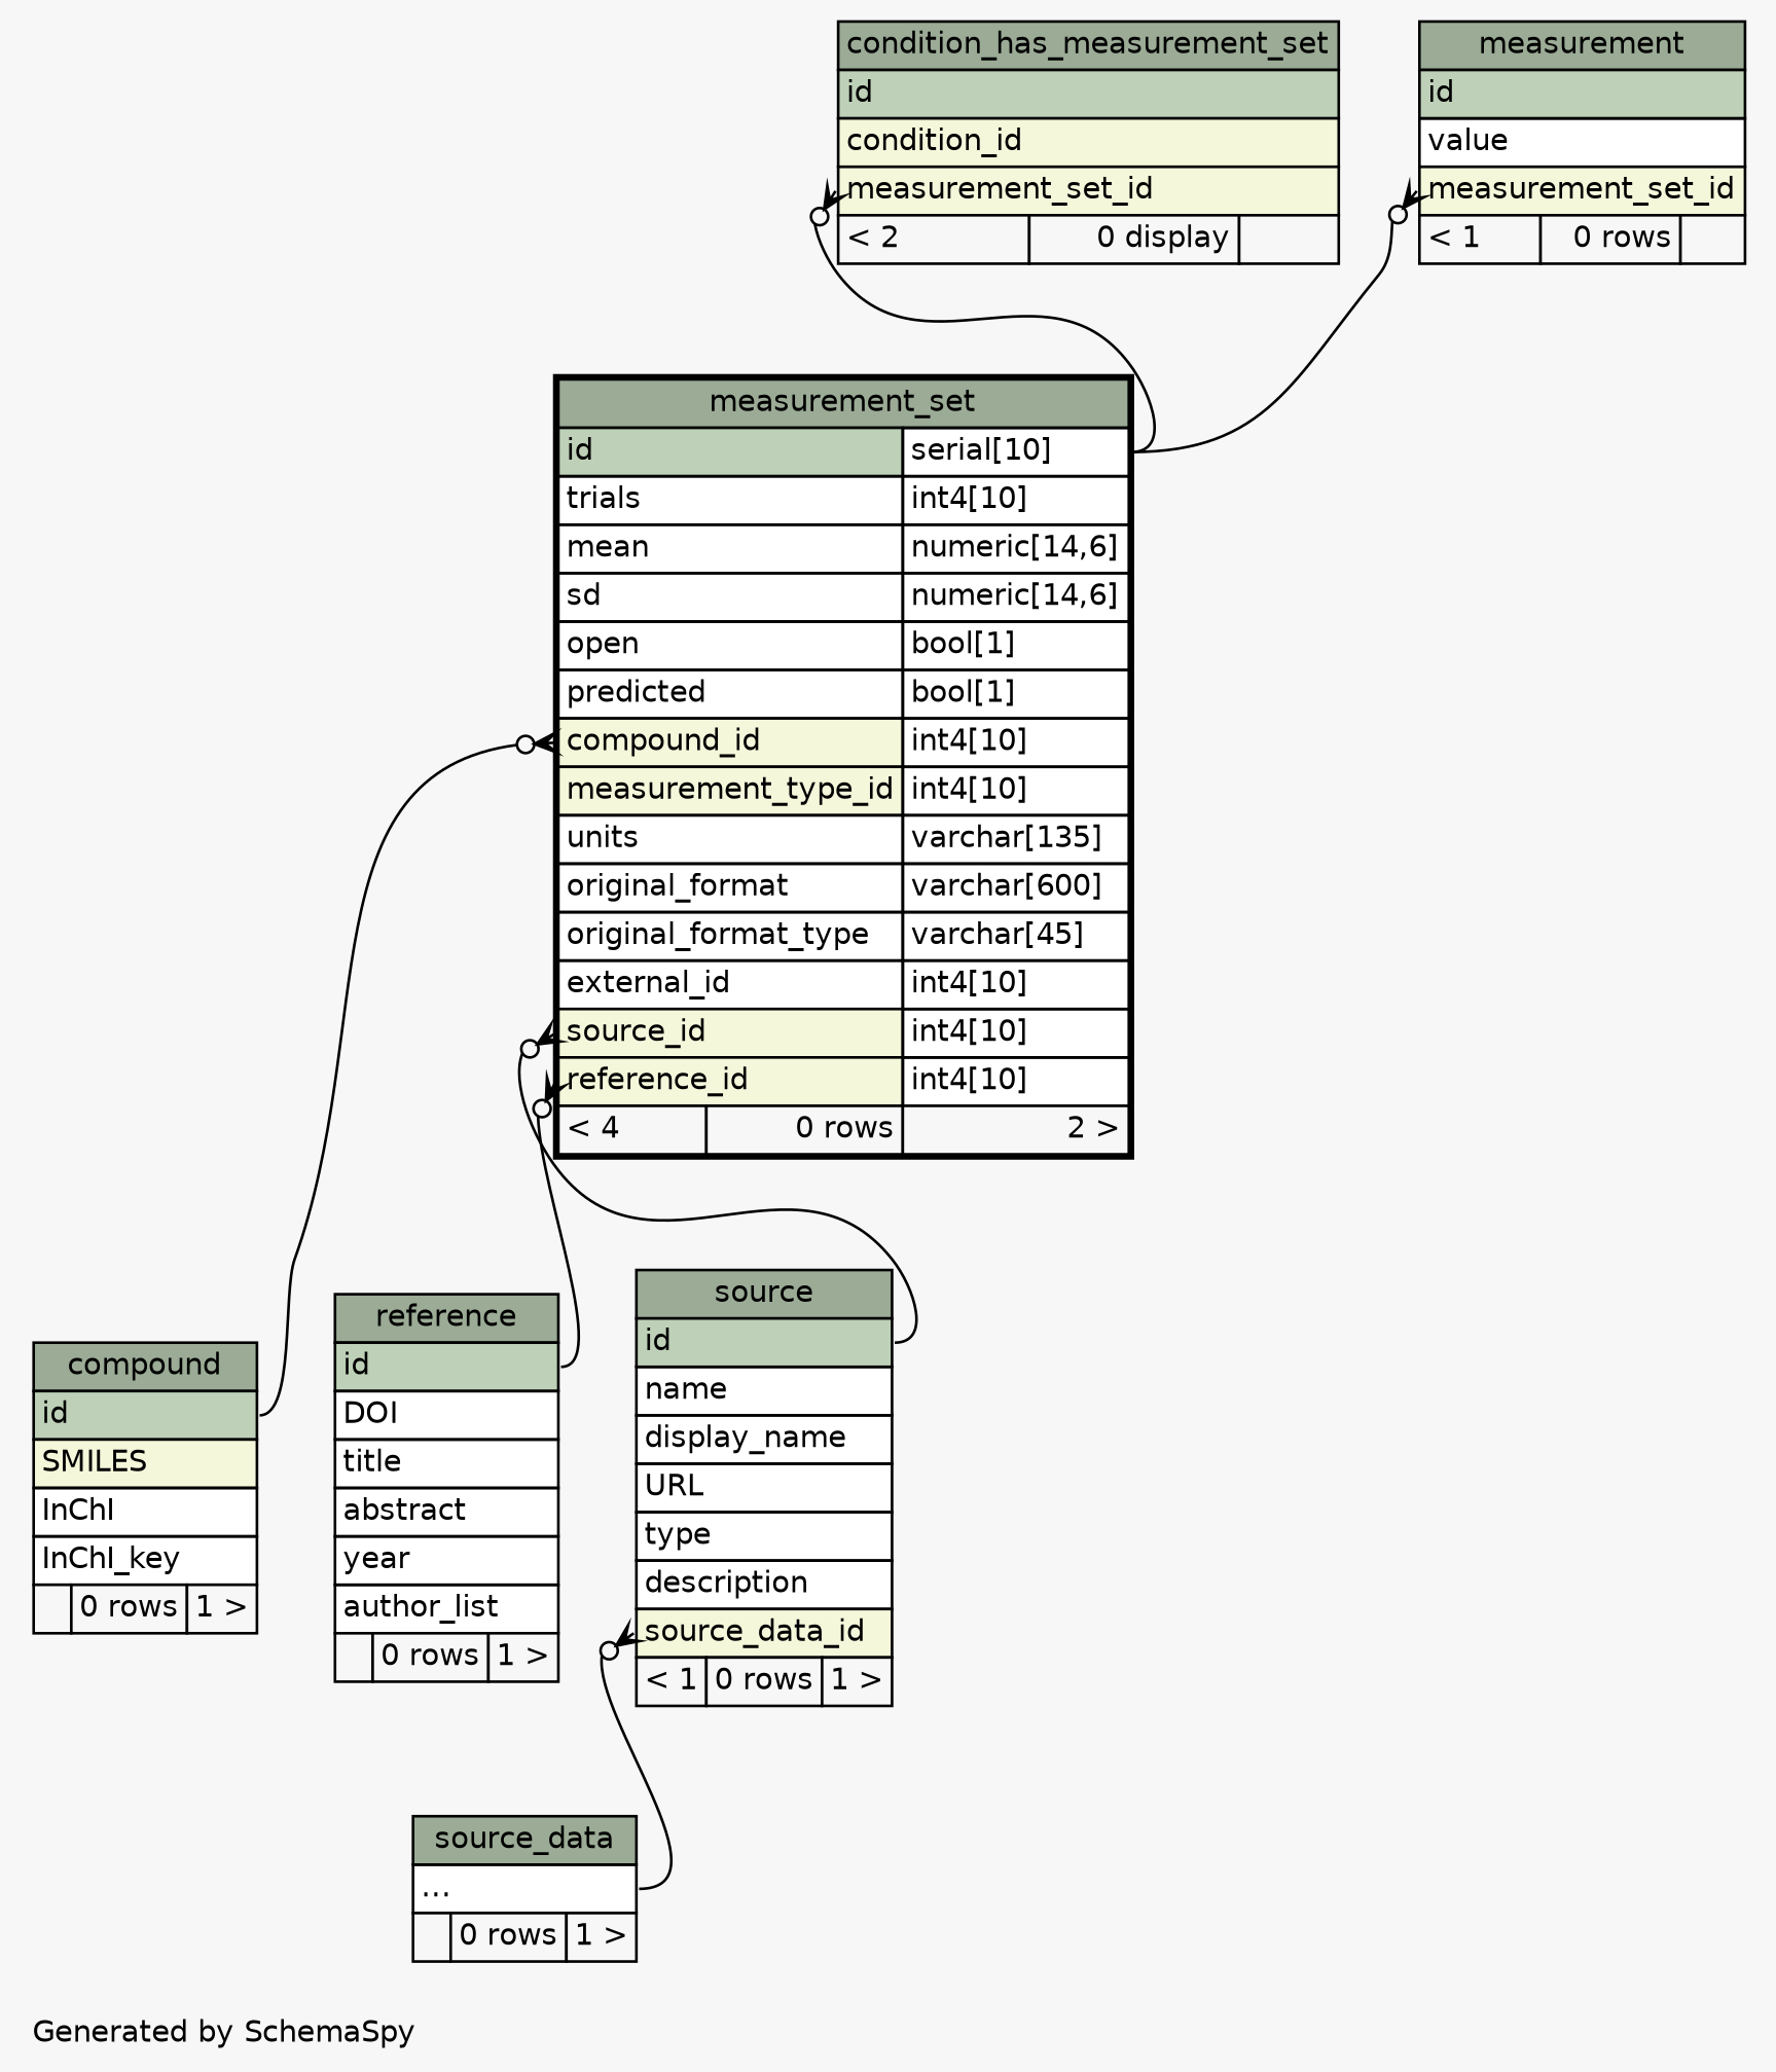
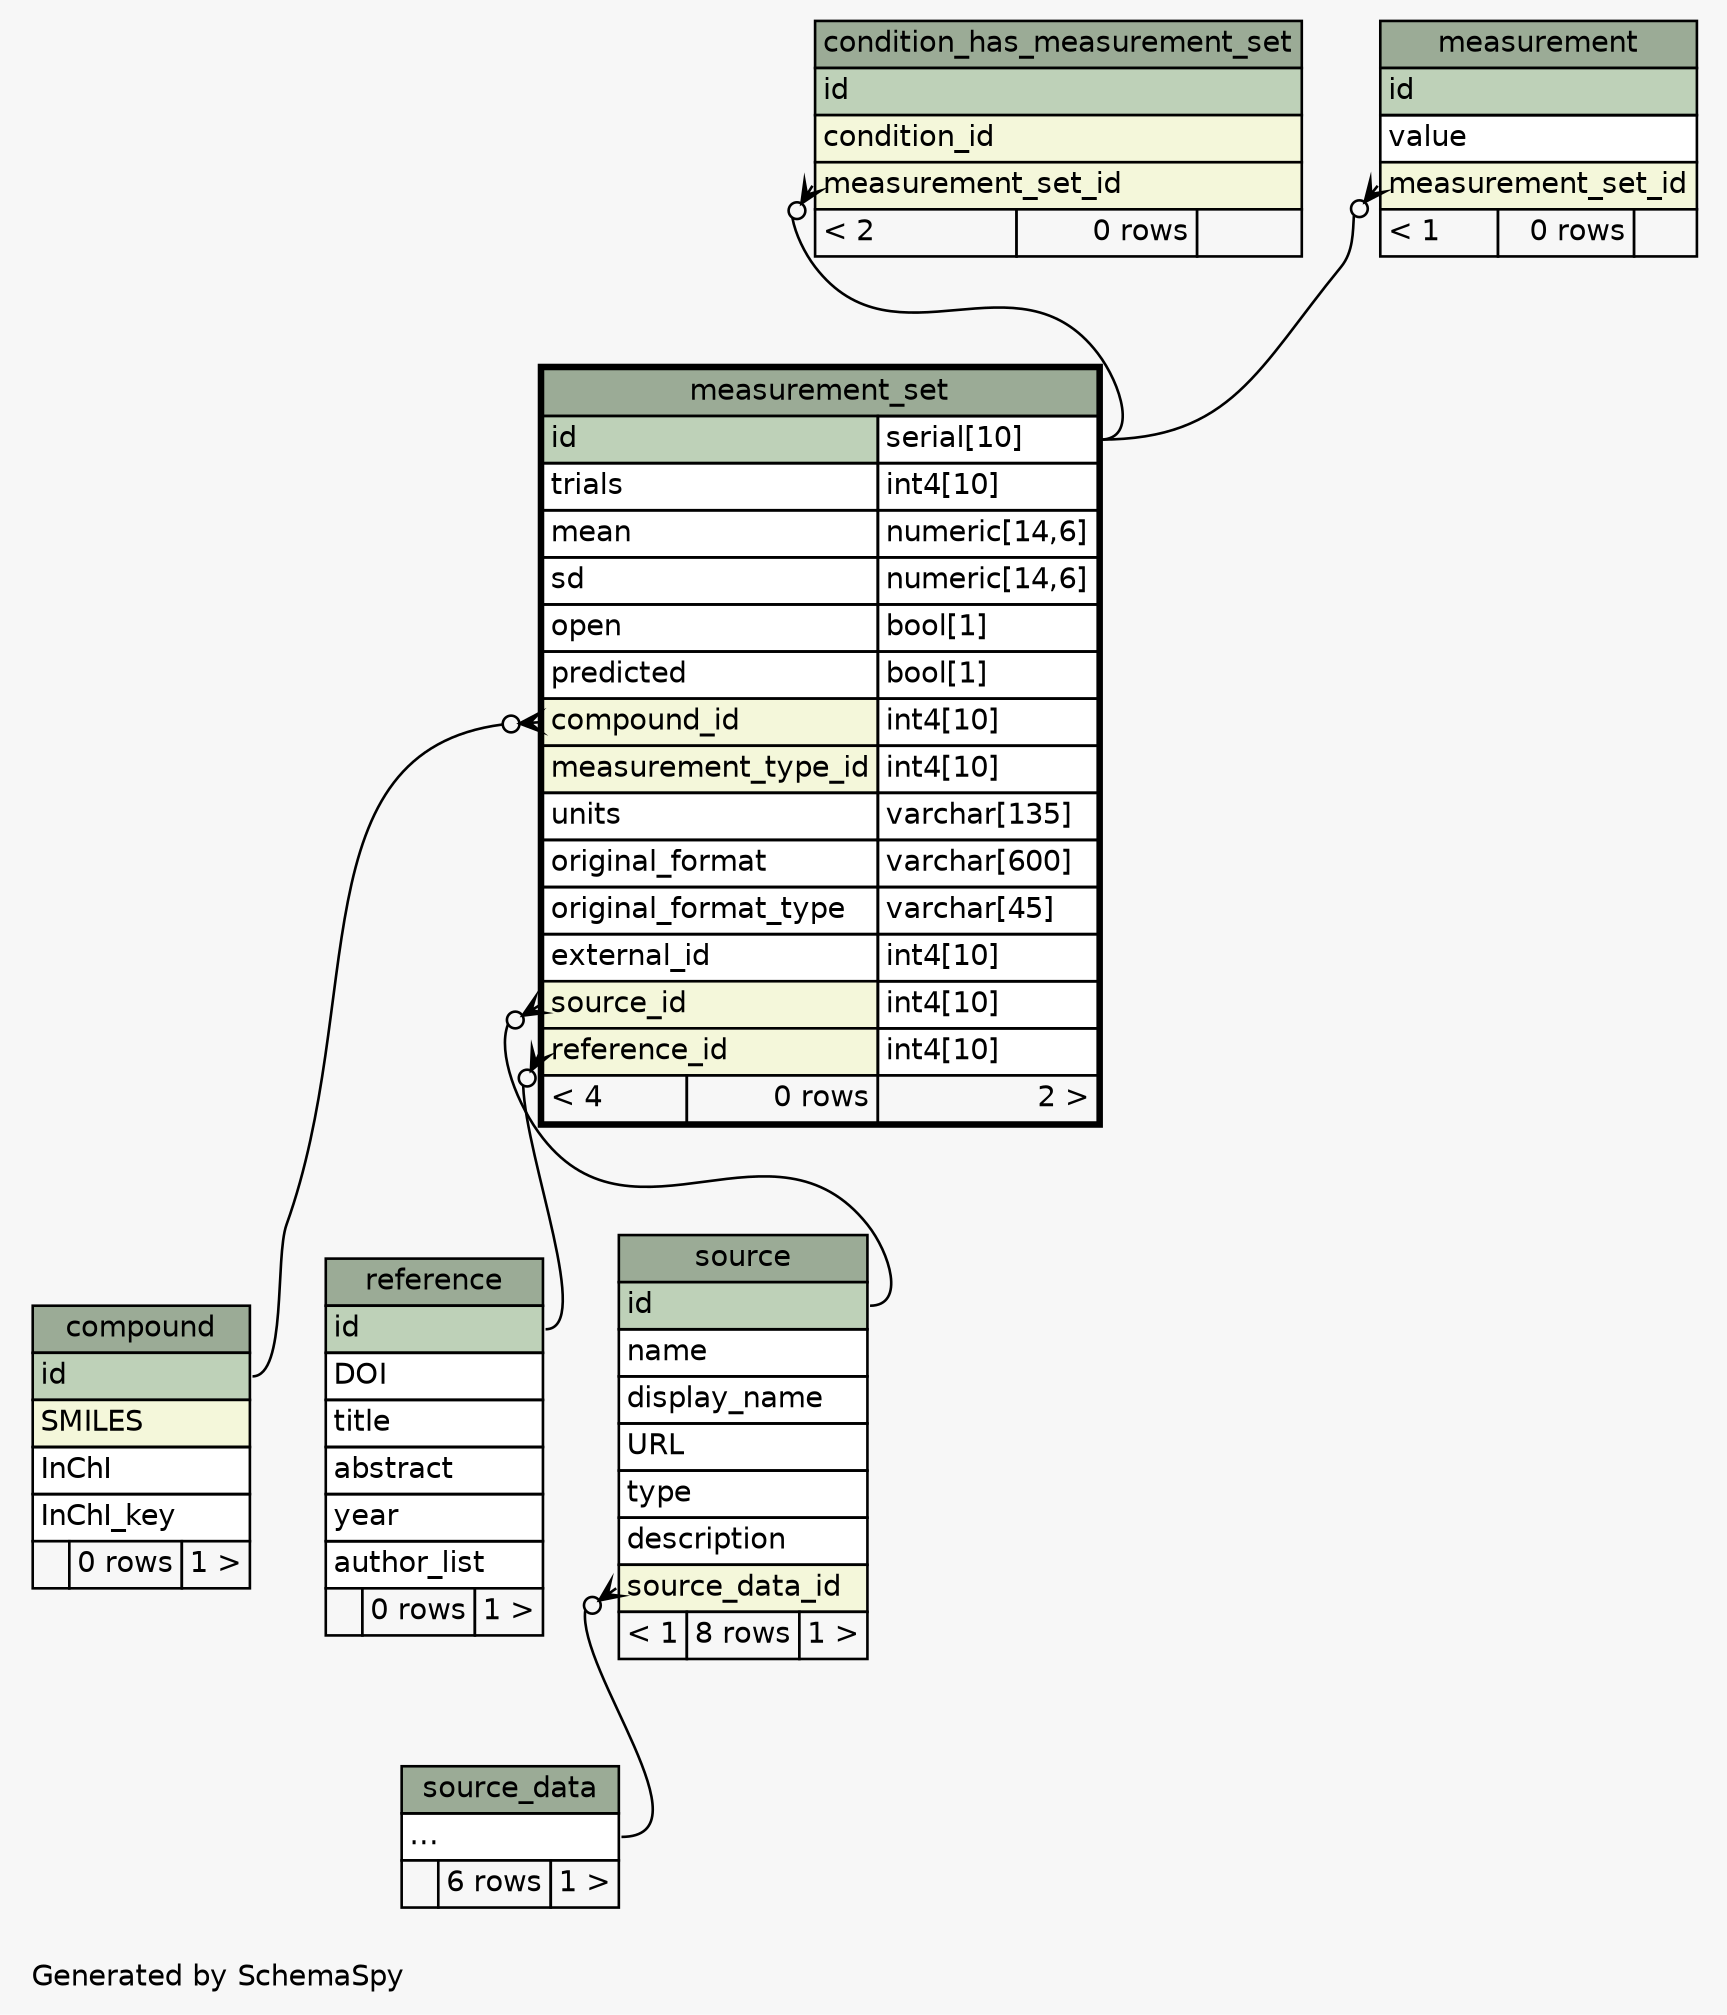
  digraph {
    bgcolor="#f7f7f7"
    fontname=Helvetica
    fontsize=11
    label="\nGenerated by SchemaSpy"
    labeljust=l
    nodesep=0.18
    rankdir=TB
    ranksep=0.46
    node [fontname=Helvetica fontsize=11 shape=plaintext]
    edge [arrowhead=none arrowsize=0.8 arrowtail=crowodot dir=back headport="id:e" tailport="measurement_set_id:w"]
-   n1 [label=<     <TABLE BORDER="0" CELLBORDER="1" CELLSPACING="0" BGCOLOR="#ffffff">       <TR><TD COLSPAN="3" BGCOLOR="#9bab96" ALIGN="CENTER">condition_has_measurement_set</TD></TR>       <TR><TD PORT="id" COLSPAN="3" BGCOLOR="#bed1b8" ALIGN="LEFT">id</TD></TR>       <TR><TD PORT="condition_id" COLSPAN="3" BGCOLOR="#f4f7da" ALIGN="LEFT">condition_id</TD></TR>       <TR><TD PORT="measurement_set_id" COLSPAN="3" BGCOLOR="#f4f7da" ALIGN="LEFT">measurement_set_id</TD></TR>       <TR><TD ALIGN="LEFT" BGCOLOR="#f7f7f7">&lt; 2</TD><TD ALIGN="RIGHT" BGCOLOR="#f7f7f7">0 display</TD><TD ALIGN="RIGHT" BGCOLOR="#f7f7f7">  </TD></TR>     </TABLE>>]
+   n1 [label=<     <TABLE BORDER="0" CELLBORDER="1" CELLSPACING="0" BGCOLOR="#ffffff">       <TR><TD COLSPAN="3" BGCOLOR="#9bab96" ALIGN="CENTER">condition_has_measurement_set</TD></TR>       <TR><TD PORT="id" COLSPAN="3" BGCOLOR="#bed1b8" ALIGN="LEFT">id</TD></TR>       <TR><TD PORT="condition_id" COLSPAN="3" BGCOLOR="#f4f7da" ALIGN="LEFT">condition_id</TD></TR>       <TR><TD PORT="measurement_set_id" COLSPAN="3" BGCOLOR="#f4f7da" ALIGN="LEFT">measurement_set_id</TD></TR>       <TR><TD ALIGN="LEFT" BGCOLOR="#f7f7f7">&lt; 2</TD><TD ALIGN="RIGHT" BGCOLOR="#f7f7f7">0 rows</TD><TD ALIGN="RIGHT" BGCOLOR="#f7f7f7">  </TD></TR>     </TABLE>>]
    n2 [label=<     <TABLE BORDER="2" CELLBORDER="1" CELLSPACING="0" BGCOLOR="#ffffff">       <TR><TD COLSPAN="3" BGCOLOR="#9bab96" ALIGN="CENTER">measurement_set</TD></TR>       <TR><TD PORT="id" COLSPAN="2" BGCOLOR="#bed1b8" ALIGN="LEFT">id</TD><TD PORT="id.type" ALIGN="LEFT">serial[10]</TD></TR>       <TR><TD PORT="trials" COLSPAN="2" ALIGN="LEFT">trials</TD><TD PORT="trials.type" ALIGN="LEFT">int4[10]</TD></TR>       <TR><TD PORT="mean" COLSPAN="2" ALIGN="LEFT">mean</TD><TD PORT="mean.type" ALIGN="LEFT">numeric[14,6]</TD></TR>       <TR><TD PORT="sd" COLSPAN="2" ALIGN="LEFT">sd</TD><TD PORT="sd.type" ALIGN="LEFT">numeric[14,6]</TD></TR>       <TR><TD PORT="open" COLSPAN="2" ALIGN="LEFT">open</TD><TD PORT="open.type" ALIGN="LEFT">bool[1]</TD></TR>       <TR><TD PORT="predicted" COLSPAN="2" ALIGN="LEFT">predicted</TD><TD PORT="predicted.type" ALIGN="LEFT">bool[1]</TD></TR>       <TR><TD PORT="compound_id" COLSPAN="2" BGCOLOR="#f4f7da" ALIGN="LEFT">compound_id</TD><TD PORT="compound_id.type" ALIGN="LEFT">int4[10]</TD></TR>       <TR><TD PORT="measurement_type_id" COLSPAN="2" BGCOLOR="#f4f7da" ALIGN="LEFT">measurement_type_id</TD><TD PORT="measurement_type_id.type" ALIGN="LEFT">int4[10]</TD></TR>       <TR><TD PORT="units" COLSPAN="2" ALIGN="LEFT">units</TD><TD PORT="units.type" ALIGN="LEFT">varchar[135]</TD></TR>       <TR><TD PORT="original_format" COLSPAN="2" ALIGN="LEFT">original_format</TD><TD PORT="original_format.type" ALIGN="LEFT">varchar[600]</TD></TR>       <TR><TD PORT="original_format_type" COLSPAN="2" ALIGN="LEFT">original_format_type</TD><TD PORT="original_format_type.type" ALIGN="LEFT">varchar[45]</TD></TR>       <TR><TD PORT="external_id" COLSPAN="2" ALIGN="LEFT">external_id</TD><TD PORT="external_id.type" ALIGN="LEFT">int4[10]</TD></TR>       <TR><TD PORT="source_id" COLSPAN="2" BGCOLOR="#f4f7da" ALIGN="LEFT">source_id</TD><TD PORT="source_id.type" ALIGN="LEFT">int4[10]</TD></TR>       <TR><TD PORT="reference_id" COLSPAN="2" BGCOLOR="#f4f7da" ALIGN="LEFT">reference_id</TD><TD PORT="reference_id.type" ALIGN="LEFT">int4[10]</TD></TR>       <TR><TD ALIGN="LEFT" BGCOLOR="#f7f7f7">&lt; 4</TD><TD ALIGN="RIGHT" BGCOLOR="#f7f7f7">0 rows</TD><TD ALIGN="RIGHT" BGCOLOR="#f7f7f7">2 &gt;</TD></TR>     </TABLE>>]
    n3 [label=<     <TABLE BORDER="0" CELLBORDER="1" CELLSPACING="0" BGCOLOR="#ffffff">       <TR><TD COLSPAN="3" BGCOLOR="#9bab96" ALIGN="CENTER">compound</TD></TR>       <TR><TD PORT="id" COLSPAN="3" BGCOLOR="#bed1b8" ALIGN="LEFT">id</TD></TR>       <TR><TD PORT="SMILES" COLSPAN="3" BGCOLOR="#f4f7da" ALIGN="LEFT">SMILES</TD></TR>       <TR><TD PORT="InChI" COLSPAN="3" ALIGN="LEFT">InChI</TD></TR>       <TR><TD PORT="InChI_key" COLSPAN="3" ALIGN="LEFT">InChI_key</TD></TR>       <TR><TD ALIGN="LEFT" BGCOLOR="#f7f7f7">  </TD><TD ALIGN="RIGHT" BGCOLOR="#f7f7f7">0 rows</TD><TD ALIGN="RIGHT" BGCOLOR="#f7f7f7">1 &gt;</TD></TR>     </TABLE>>]
    n4 [label=<     <TABLE BORDER="0" CELLBORDER="1" CELLSPACING="0" BGCOLOR="#ffffff">       <TR><TD COLSPAN="3" BGCOLOR="#9bab96" ALIGN="CENTER">reference</TD></TR>       <TR><TD PORT="id" COLSPAN="3" BGCOLOR="#bed1b8" ALIGN="LEFT">id</TD></TR>       <TR><TD PORT="DOI" COLSPAN="3" ALIGN="LEFT">DOI</TD></TR>       <TR><TD PORT="title" COLSPAN="3" ALIGN="LEFT">title</TD></TR>       <TR><TD PORT="abstract" COLSPAN="3" ALIGN="LEFT">abstract</TD></TR>       <TR><TD PORT="year" COLSPAN="3" ALIGN="LEFT">year</TD></TR>       <TR><TD PORT="author_list" COLSPAN="3" ALIGN="LEFT">author_list</TD></TR>       <TR><TD ALIGN="LEFT" BGCOLOR="#f7f7f7">  </TD><TD ALIGN="RIGHT" BGCOLOR="#f7f7f7">0 rows</TD><TD ALIGN="RIGHT" BGCOLOR="#f7f7f7">1 &gt;</TD></TR>     </TABLE>>]
-   n5 [label=<     <TABLE BORDER="0" CELLBORDER="1" CELLSPACING="0" BGCOLOR="#ffffff">       <TR><TD COLSPAN="3" BGCOLOR="#9bab96" ALIGN="CENTER">source</TD></TR>       <TR><TD PORT="id" COLSPAN="3" BGCOLOR="#bed1b8" ALIGN="LEFT">id</TD></TR>       <TR><TD PORT="name" COLSPAN="3" ALIGN="LEFT">name</TD></TR>       <TR><TD PORT="display_name" COLSPAN="3" ALIGN="LEFT">display_name</TD></TR>       <TR><TD PORT="URL" COLSPAN="3" ALIGN="LEFT">URL</TD></TR>       <TR><TD PORT="type" COLSPAN="3" ALIGN="LEFT">type</TD></TR>       <TR><TD PORT="description" COLSPAN="3" ALIGN="LEFT">description</TD></TR>       <TR><TD PORT="source_data_id" COLSPAN="3" BGCOLOR="#f4f7da" ALIGN="LEFT">source_data_id</TD></TR>       <TR><TD ALIGN="LEFT" BGCOLOR="#f7f7f7">&lt; 1</TD><TD ALIGN="RIGHT" BGCOLOR="#f7f7f7">0 rows</TD><TD ALIGN="RIGHT" BGCOLOR="#f7f7f7">1 &gt;</TD></TR>     </TABLE>>]
-   n6 [label=<     <TABLE BORDER="0" CELLBORDER="1" CELLSPACING="0" BGCOLOR="#ffffff">       <TR><TD COLSPAN="3" BGCOLOR="#9bab96" ALIGN="CENTER">source_data</TD></TR>       <TR><TD PORT="elipses" COLSPAN="3" ALIGN="LEFT">...</TD></TR>       <TR><TD ALIGN="LEFT" BGCOLOR="#f7f7f7">  </TD><TD ALIGN="RIGHT" BGCOLOR="#f7f7f7">0 rows</TD><TD ALIGN="RIGHT" BGCOLOR="#f7f7f7">1 &gt;</TD></TR>     </TABLE>>]
+   n5 [label=<     <TABLE BORDER="0" CELLBORDER="1" CELLSPACING="0" BGCOLOR="#ffffff">       <TR><TD COLSPAN="3" BGCOLOR="#9bab96" ALIGN="CENTER">source</TD></TR>       <TR><TD PORT="id" COLSPAN="3" BGCOLOR="#bed1b8" ALIGN="LEFT">id</TD></TR>       <TR><TD PORT="name" COLSPAN="3" ALIGN="LEFT">name</TD></TR>       <TR><TD PORT="display_name" COLSPAN="3" ALIGN="LEFT">display_name</TD></TR>       <TR><TD PORT="URL" COLSPAN="3" ALIGN="LEFT">URL</TD></TR>       <TR><TD PORT="type" COLSPAN="3" ALIGN="LEFT">type</TD></TR>       <TR><TD PORT="description" COLSPAN="3" ALIGN="LEFT">description</TD></TR>       <TR><TD PORT="source_data_id" COLSPAN="3" BGCOLOR="#f4f7da" ALIGN="LEFT">source_data_id</TD></TR>       <TR><TD ALIGN="LEFT" BGCOLOR="#f7f7f7">&lt; 1</TD><TD ALIGN="RIGHT" BGCOLOR="#f7f7f7">8 rows</TD><TD ALIGN="RIGHT" BGCOLOR="#f7f7f7">1 &gt;</TD></TR>     </TABLE>>]
+   n6 [label=<     <TABLE BORDER="0" CELLBORDER="1" CELLSPACING="0" BGCOLOR="#ffffff">       <TR><TD COLSPAN="3" BGCOLOR="#9bab96" ALIGN="CENTER">source_data</TD></TR>       <TR><TD PORT="elipses" COLSPAN="3" ALIGN="LEFT">...</TD></TR>       <TR><TD ALIGN="LEFT" BGCOLOR="#f7f7f7">  </TD><TD ALIGN="RIGHT" BGCOLOR="#f7f7f7">6 rows</TD><TD ALIGN="RIGHT" BGCOLOR="#f7f7f7">1 &gt;</TD></TR>     </TABLE>>]
    n7 [label=<     <TABLE BORDER="0" CELLBORDER="1" CELLSPACING="0" BGCOLOR="#ffffff">       <TR><TD COLSPAN="3" BGCOLOR="#9bab96" ALIGN="CENTER">measurement</TD></TR>       <TR><TD PORT="id" COLSPAN="3" BGCOLOR="#bed1b8" ALIGN="LEFT">id</TD></TR>       <TR><TD PORT="value" COLSPAN="3" ALIGN="LEFT">value</TD></TR>       <TR><TD PORT="measurement_set_id" COLSPAN="3" BGCOLOR="#f4f7da" ALIGN="LEFT">measurement_set_id</TD></TR>       <TR><TD ALIGN="LEFT" BGCOLOR="#f7f7f7">&lt; 1</TD><TD ALIGN="RIGHT" BGCOLOR="#f7f7f7">0 rows</TD><TD ALIGN="RIGHT" BGCOLOR="#f7f7f7">  </TD></TR>     </TABLE>>]
    n1 -> n2 [headport="id.type:e"]
    n2 -> n3 [tailport="compound_id:w"]
    n2 -> n4 [tailport="reference_id:w"]
    n2 -> n5 [tailport="source_id:w"]
    n5 -> n6 [headport="elipses:e" tailport="source_data_id:w"]
    n7 -> n2 [headport="id.type:e"]
  }
